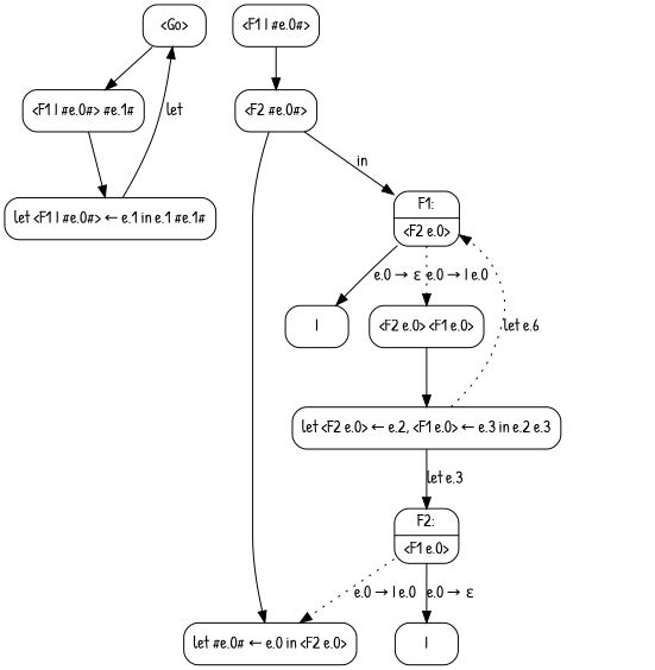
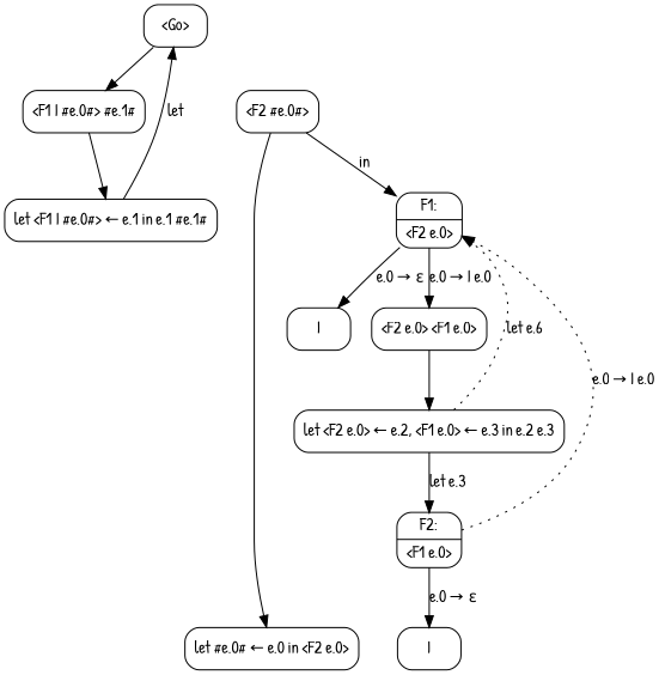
  digraph {
    fontname="Patrick Hand"
    node [fontname="Patrick Hand" shape=box style=rounded]
    edge [fontname="Patrick Hand"]
    n1 [label="<Go>"]
    n2 [label="<F1 I #e.0#> #e.1#"]
    n3 [label="let <F1 I #e.0#> ← e.1 in e.1 #e.1#"]
-   n4 [label="<F1 I #e.0#>"]
    n5 [label="<F2 #e.0#>"]
    n6 [label="let #e.0# ← e.0 in <F2 e.0>"]
    n7 [label="{F1:|\<F2 e.0\>}" shape=record]
    n8 [label=I]
    n9 [label="<F2 e.0> <F1 e.0>"]
    n10 [label="let <F2 e.0> ← e.2, <F1 e.0> ← e.3 in e.2 e.3"]
    n11 [label="{F2:|\<F1 e.0\>}" shape=record]
    n12 [label=I]
    n1 -> n2
    n2 -> n3
    n3 -> n1 [label=let]
-   n4 -> n5
    n5 -> n6
    n5 -> n7 [label=in]
    n7 -> n8 [label="e.0 → ε"]
-   n7 -> n9 [label="e.0 → I e.0" style=dotted]
+   n7 -> n9 [label="e.0 → I e.0"]
    n9 -> n10
    n10 -> n7 [label="let e.6" style=dotted]
    n10 -> n11 [label="let e.3"]
-   n11 -> n6 [label="e.0 → I e.0" style=dotted]
+   n11 -> n7 [label="e.0 → I e.0" style=dotted]
    n11 -> n12 [label="e.0 → ε"]
  }
